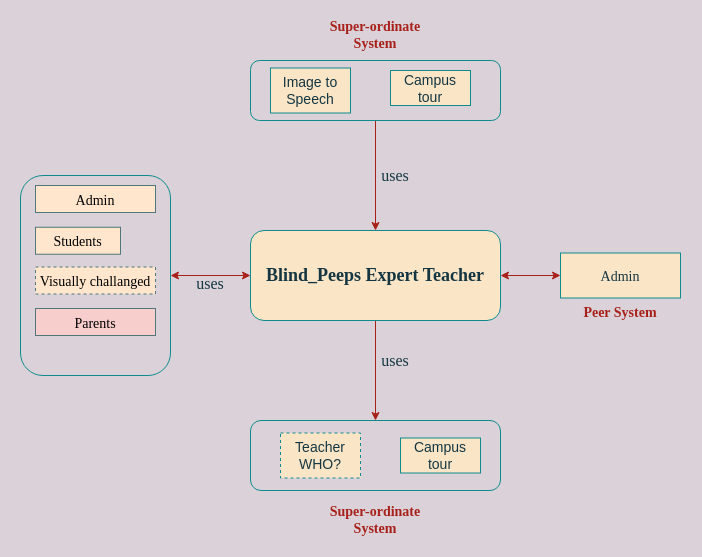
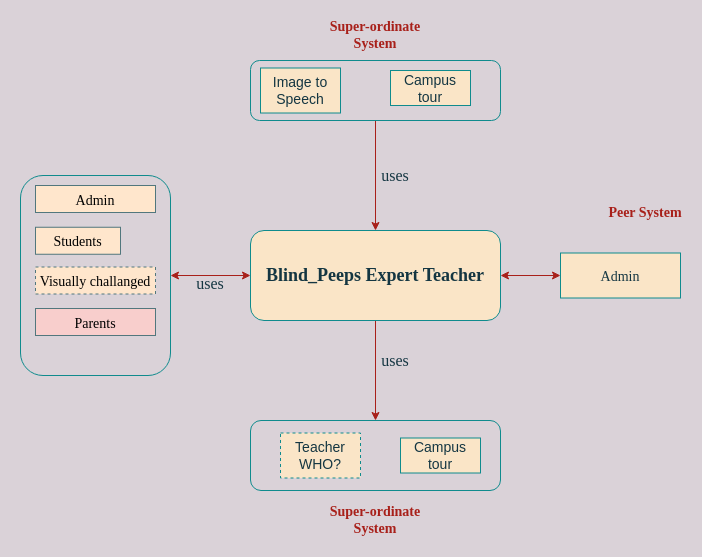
  <mxCell id="0" />
  <mxCell id="1" parent="0" />
  <mxCell id="2" style="edgeStyle=orthogonalEdgeStyle;curved=0;rounded=1;sketch=0;orthogonalLoop=1;jettySize=auto;html=1;exitX=0.5;exitY=1;exitDx=0;exitDy=0;entryX=0.5;entryY=0;entryDx=0;entryDy=0;fontFamily=Times New Roman;fontSize=18;fontColor=#143642;strokeColor=#A8201A;fillColor=#FAE5C7;" edge="1" parent="1" source="3" target="9"><mxGeometry relative="1" as="geometry" /></mxCell>
  <mxCell id="3" value="&lt;b&gt;&lt;font face=&quot;Times New Roman&quot; style=&quot;font-size: 18px&quot;&gt;Blind_Peeps Expert Teacher&lt;/font&gt;&lt;/b&gt;" style="rounded=1;whiteSpace=wrap;html=1;fillColor=#FAE5C7;strokeColor=#0F8B8D;fontColor=#143642;" vertex="1" parent="1"><mxGeometry x="250" y="230" width="250" height="90" as="geometry" /></mxCell>
  <mxCell id="4" style="edgeStyle=orthogonalEdgeStyle;curved=0;rounded=1;sketch=0;orthogonalLoop=1;jettySize=auto;html=1;exitX=0.5;exitY=1;exitDx=0;exitDy=0;entryX=0.5;entryY=0;entryDx=0;entryDy=0;fontFamily=Times New Roman;fontSize=18;fontColor=#143642;strokeColor=#A8201A;fillColor=#FAE5C7;" edge="1" parent="1" source="5" target="3"><mxGeometry relative="1" as="geometry" /></mxCell>
  <mxCell id="5" value="" style="rounded=1;whiteSpace=wrap;html=1;fillColor=none;strokeColor=#0F8B8D;fontColor=#143642;" vertex="1" parent="1"><mxGeometry x="250" y="60" width="250" height="60" as="geometry" /></mxCell>
- <mxCell id="6" value="&lt;font style=&quot;font-size: 14px&quot;&gt;Image to Speech&lt;/font&gt;" style="rounded=0;whiteSpace=wrap;html=1;sketch=0;fontColor=#143642;strokeColor=#0F8B8D;fillColor=#FAE5C7;" vertex="1" parent="1"><mxGeometry x="270" y="67.5" width="80" height="45" as="geometry" /></mxCell>
+ <mxCell id="6" value="&lt;font style=&quot;font-size: 14px&quot;&gt;Image to Speech&lt;/font&gt;" style="rounded=0;whiteSpace=wrap;html=1;sketch=0;fontColor=#143642;strokeColor=#0F8B8D;fillColor=#FAE5C7;" vertex="1" parent="1"><mxGeometry x="260" y="67.5" width="80" height="45" as="geometry" /></mxCell>
  <mxCell id="7" value="&lt;font style=&quot;font-size: 14px&quot; face=&quot;Times New Roman&quot;&gt;Super-ordinate System&lt;/font&gt;" style="text;html=1;strokeColor=none;fillColor=none;align=center;verticalAlign=middle;whiteSpace=wrap;rounded=0;sketch=0;fontColor=#A8201A;fontStyle=1" vertex="1" parent="1"><mxGeometry x="325" y="20" width="100" height="30" as="geometry" /></mxCell>
  <mxCell id="8" value="&lt;font style=&quot;font-size: 14px&quot;&gt;Campus tour&lt;/font&gt;" style="rounded=0;whiteSpace=wrap;html=1;sketch=0;fontColor=#143642;strokeColor=#0F8B8D;fillColor=#FAE5C7;" vertex="1" parent="1"><mxGeometry x="390" y="70" width="80" height="35" as="geometry" /></mxCell>
  <mxCell id="9" value="" style="rounded=1;whiteSpace=wrap;html=1;fillColor=none;strokeColor=#0F8B8D;fontColor=#143642;" vertex="1" parent="1"><mxGeometry x="250" y="420" width="250" height="70" as="geometry" /></mxCell>
  <mxCell id="10" value="&lt;font style=&quot;font-size: 14px&quot;&gt;Teacher&lt;br&gt;WHO?&lt;/font&gt;" style="rounded=0;whiteSpace=wrap;html=1;sketch=0;fontColor=#143642;strokeColor=#0F8B8D;fillColor=#FAE5C7;dashed=1;" vertex="1" parent="1"><mxGeometry x="280" y="432.5" width="80" height="45" as="geometry" /></mxCell>
  <mxCell id="11" value="&lt;font style=&quot;font-size: 14px&quot; face=&quot;Times New Roman&quot;&gt;Super-ordinate System&lt;/font&gt;" style="text;html=1;strokeColor=none;fillColor=none;align=center;verticalAlign=middle;whiteSpace=wrap;rounded=0;sketch=0;fontColor=#A8201A;fontStyle=1" vertex="1" parent="1"><mxGeometry x="325" y="505" width="100" height="30" as="geometry" /></mxCell>
  <mxCell id="12" value="&lt;font style=&quot;font-size: 16px&quot;&gt;uses&lt;/font&gt;" style="text;html=1;strokeColor=none;fillColor=none;align=center;verticalAlign=middle;whiteSpace=wrap;rounded=0;sketch=0;fontFamily=Times New Roman;fontSize=18;fontColor=#143642;" vertex="1" parent="1"><mxGeometry x="365" y="160" width="60" height="30" as="geometry" /></mxCell>
  <mxCell id="13" value="&lt;font style=&quot;font-size: 16px&quot;&gt;uses&lt;/font&gt;" style="text;html=1;strokeColor=none;fillColor=none;align=center;verticalAlign=middle;whiteSpace=wrap;rounded=0;sketch=0;fontFamily=Times New Roman;fontSize=18;fontColor=#143642;" vertex="1" parent="1"><mxGeometry x="365" y="345" width="60" height="30" as="geometry" /></mxCell>
  <mxCell id="14" style="edgeStyle=orthogonalEdgeStyle;curved=0;rounded=1;sketch=0;orthogonalLoop=1;jettySize=auto;html=1;exitX=0;exitY=0.5;exitDx=0;exitDy=0;entryX=1;entryY=0.5;entryDx=0;entryDy=0;fontFamily=Times New Roman;fontSize=18;fontColor=#143642;strokeColor=#A8201A;fillColor=#FAE5C7;startArrow=classic;startFill=1;" edge="1" parent="1" source="15" target="3"><mxGeometry relative="1" as="geometry" /></mxCell>
  <mxCell id="15" value="&lt;font style=&quot;font-size: 14px&quot;&gt;Admin&lt;/font&gt;" style="rounded=0;whiteSpace=wrap;html=1;sketch=0;fontFamily=Times New Roman;fontSize=18;fontColor=#143642;strokeColor=#0F8B8D;fillColor=#FAE5C7;" vertex="1" parent="1"><mxGeometry x="560" y="252.5" width="120" height="45" as="geometry" /></mxCell>
- <mxCell id="16" value="&lt;font style=&quot;font-size: 14px&quot; face=&quot;Times New Roman&quot;&gt;Peer System&lt;/font&gt;" style="text;html=1;strokeColor=none;fillColor=none;align=center;verticalAlign=middle;whiteSpace=wrap;rounded=0;sketch=0;fontColor=#A8201A;fontStyle=1" vertex="1" parent="1"><mxGeometry x="570" y="297.5" width="100" height="30" as="geometry" /></mxCell>
+ <mxCell id="16" value="&lt;font style=&quot;font-size: 14px&quot; face=&quot;Times New Roman&quot;&gt;Peer System&lt;/font&gt;" style="text;html=1;strokeColor=none;fillColor=none;align=center;verticalAlign=middle;whiteSpace=wrap;rounded=0;sketch=0;fontColor=#A8201A;fontStyle=1" vertex="1" parent="1"><mxGeometry x="595" y="197.5" width="100" height="30" as="geometry" /></mxCell>
  <mxCell id="17" style="edgeStyle=orthogonalEdgeStyle;curved=0;rounded=1;sketch=0;orthogonalLoop=1;jettySize=auto;html=1;exitX=1;exitY=0.5;exitDx=0;exitDy=0;entryX=0;entryY=0.5;entryDx=0;entryDy=0;fontFamily=Times New Roman;fontSize=18;fontColor=#143642;startArrow=classic;startFill=1;strokeColor=#A8201A;fillColor=#FAE5C7;" edge="1" parent="1" source="18" target="3"><mxGeometry relative="1" as="geometry" /></mxCell>
  <mxCell id="18" value="" style="rounded=1;whiteSpace=wrap;html=1;sketch=0;fontFamily=Times New Roman;fontSize=18;fontColor=#143642;strokeColor=#0F8B8D;fillColor=none;" vertex="1" parent="1"><mxGeometry x="20" y="175" width="150" height="200" as="geometry" /></mxCell>
  <mxCell id="19" value="&lt;font style=&quot;font-size: 14px&quot;&gt;Students&lt;/font&gt;" style="rounded=0;whiteSpace=wrap;html=1;sketch=0;fontFamily=Times New Roman;fontSize=18;strokeColor=#51777D;fillColor=#ffe6cc;" vertex="1" parent="1"><mxGeometry x="35" y="226.75" width="85" height="27" as="geometry" /></mxCell>
  <mxCell id="20" value="&lt;font style=&quot;font-size: 14px&quot;&gt;Visually challanged&lt;/font&gt;" style="rounded=0;whiteSpace=wrap;html=1;sketch=0;fontFamily=Times New Roman;fontSize=18;strokeColor=#51777D;fillColor=#ffe6cc;dashed=1;" vertex="1" parent="1"><mxGeometry x="35" y="266.5" width="120" height="27" as="geometry" /></mxCell>
  <mxCell id="21" value="&lt;font style=&quot;font-size: 16px&quot;&gt;uses&lt;/font&gt;" style="text;html=1;strokeColor=none;fillColor=none;align=center;verticalAlign=middle;whiteSpace=wrap;rounded=0;sketch=0;fontFamily=Times New Roman;fontSize=18;fontColor=#143642;" vertex="1" parent="1"><mxGeometry x="180" y="267.5" width="60" height="30" as="geometry" /></mxCell>
  <mxCell id="22" value="&lt;font style=&quot;font-size: 14px&quot;&gt;Campus tour&lt;/font&gt;" style="rounded=0;whiteSpace=wrap;html=1;sketch=0;fontColor=#143642;strokeColor=#0F8B8D;fillColor=#FAE5C7;" vertex="1" parent="1"><mxGeometry x="400" y="437.5" width="80" height="35" as="geometry" /></mxCell>
  <mxCell id="23" value="&lt;font style=&quot;font-size: 14px&quot;&gt;Parents&lt;/font&gt;" style="rounded=0;whiteSpace=wrap;html=1;sketch=0;fontFamily=Times New Roman;fontSize=18;strokeColor=#51777D;fillColor=#f8cecc;" vertex="1" parent="1"><mxGeometry x="35" y="308" width="120" height="27" as="geometry" /></mxCell>
  <mxCell id="24" value="&lt;font style=&quot;font-size: 14px&quot;&gt;Admin&lt;/font&gt;" style="rounded=0;whiteSpace=wrap;html=1;sketch=0;fontFamily=Times New Roman;fontSize=18;strokeColor=#51777D;fillColor=#ffe6cc;" vertex="1" parent="1"><mxGeometry x="35" y="185" width="120" height="27" as="geometry" /></mxCell>
